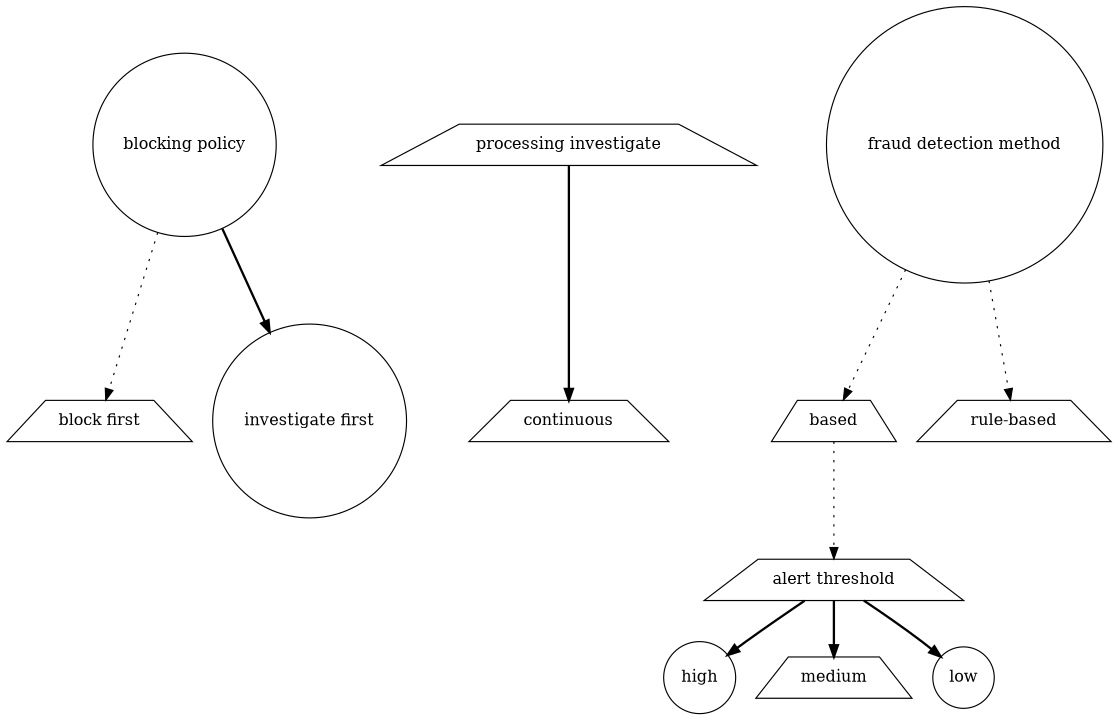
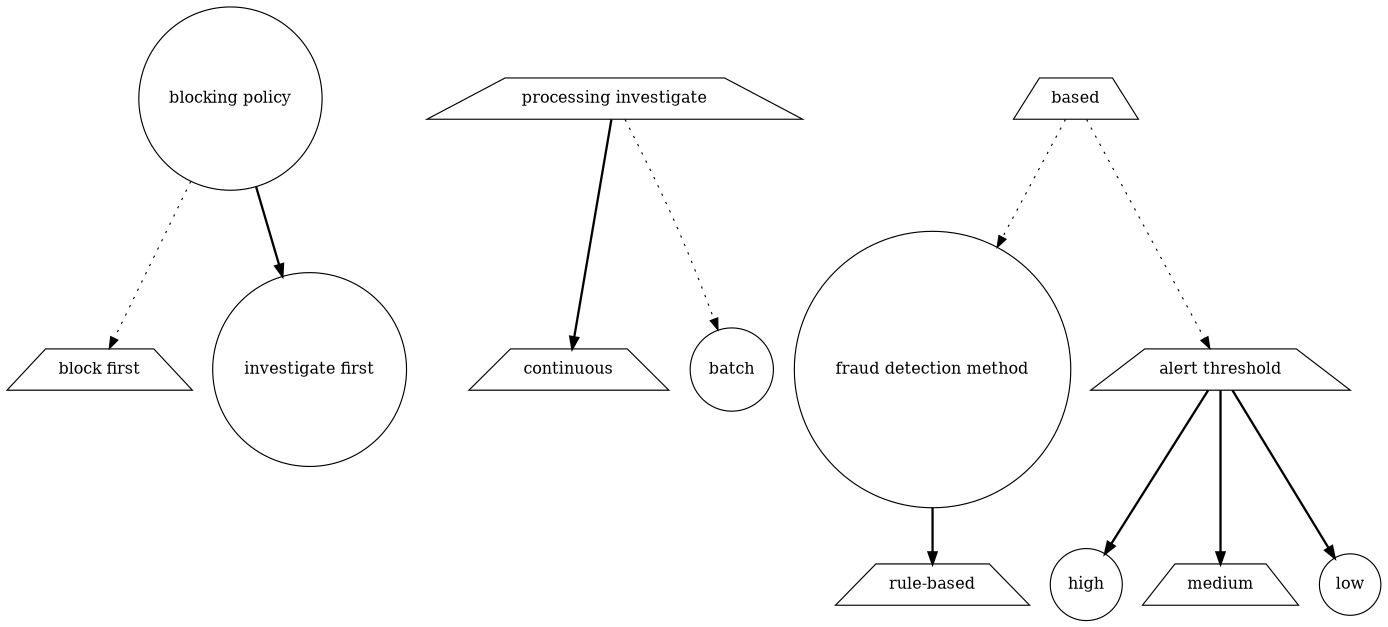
  digraph {
    node [shape=trapezium]
    edge [style=dotted]
    n1 [label="blocking policy" shape=circle sides=8]
    n2 [label="block first"]
    n3 [label="investigate first" shape=circle]
    n4 [label="processing investigate" sides=8]
    n5 [label=continuous]
+   n6 [label=batch shape=circle]
    n7 [label="fraud detection method" shape=circle sides=8]
    n8 [label=based]
    n9 [label="rule-based"]
    n10 [label="alert threshold" sides=8]
    n11 [label=high shape=circle]
    n12 [label=medium]
    n13 [label=low shape=circle]
    n1 -> n2
    n1 -> n3 [style=bold]
    n4 -> n5 [style=bold]
-   n7 -> n8
-   n7 -> n9
+   n4 -> n6
+   n8 -> n7
+   n7 -> n9 [style=bold]
    n8 -> n10
    n10 -> n11 [style=bold]
    n10 -> n12 [style=bold]
    n10 -> n13 [style=bold]
  }
